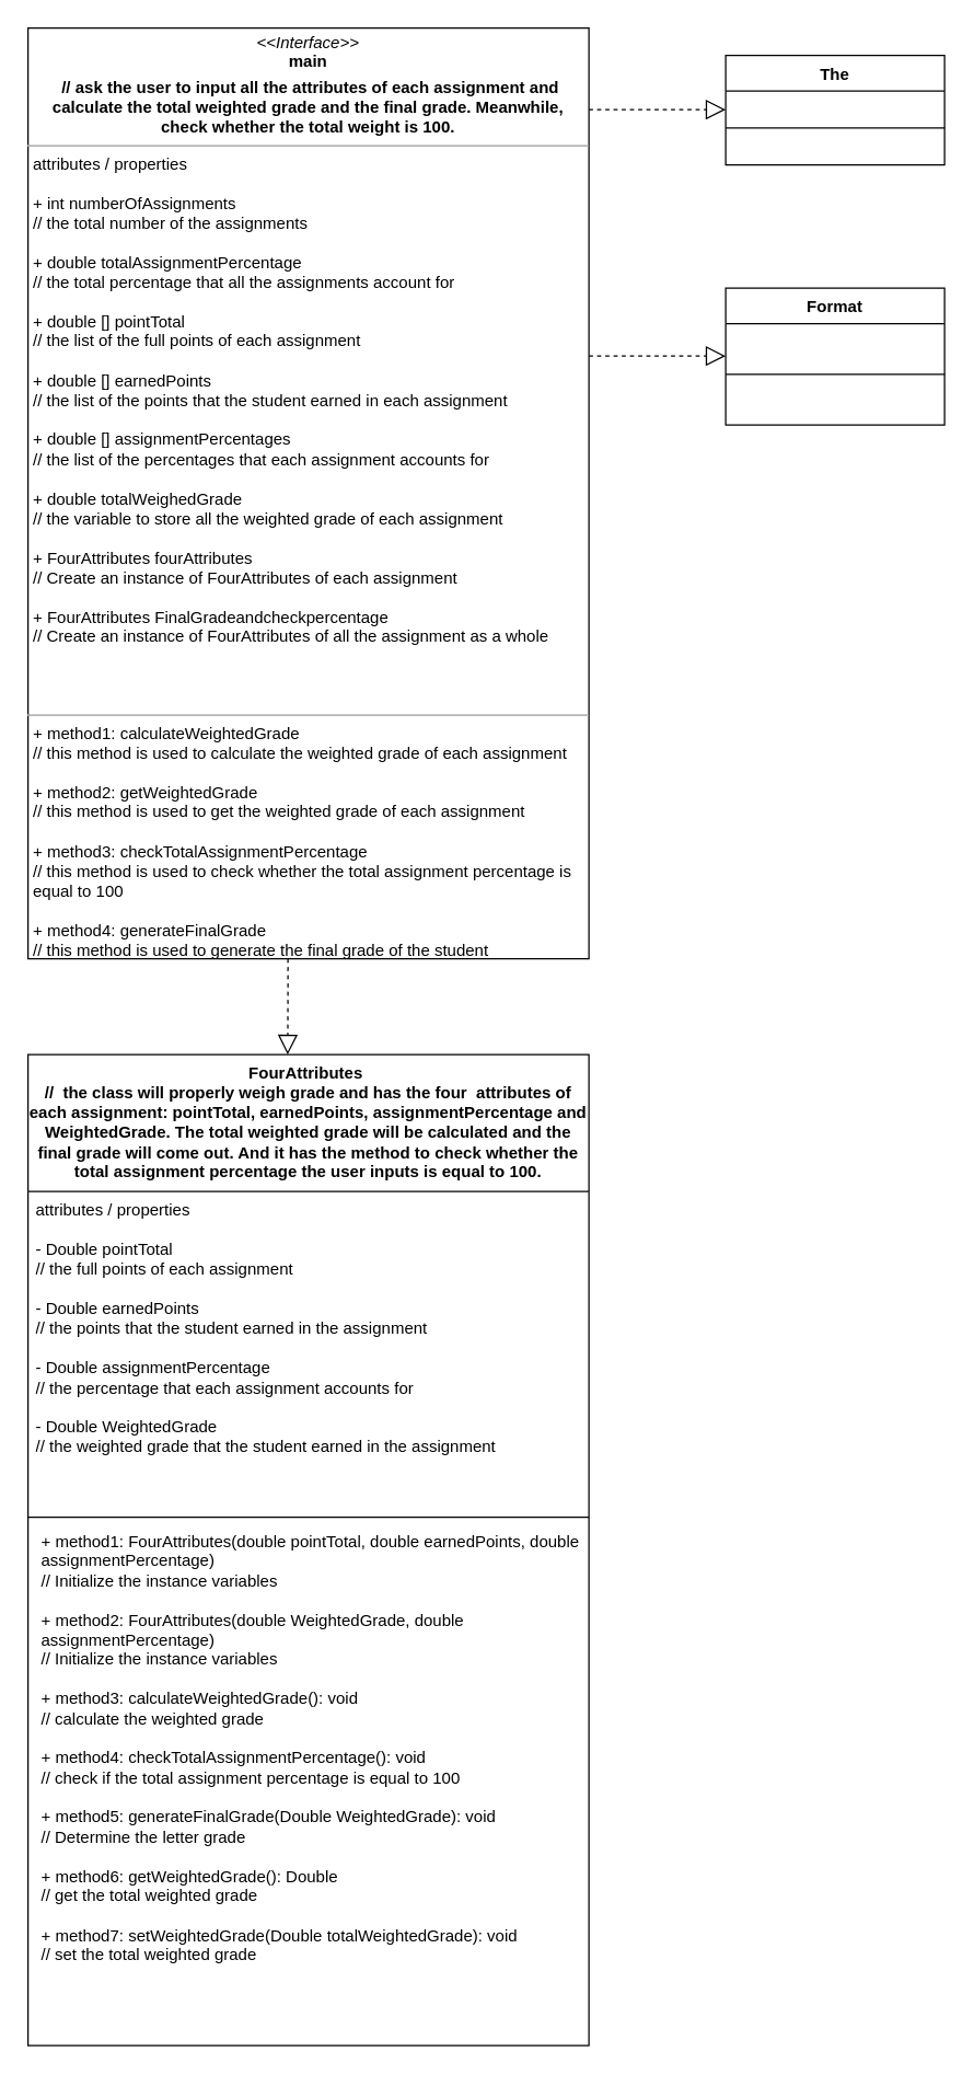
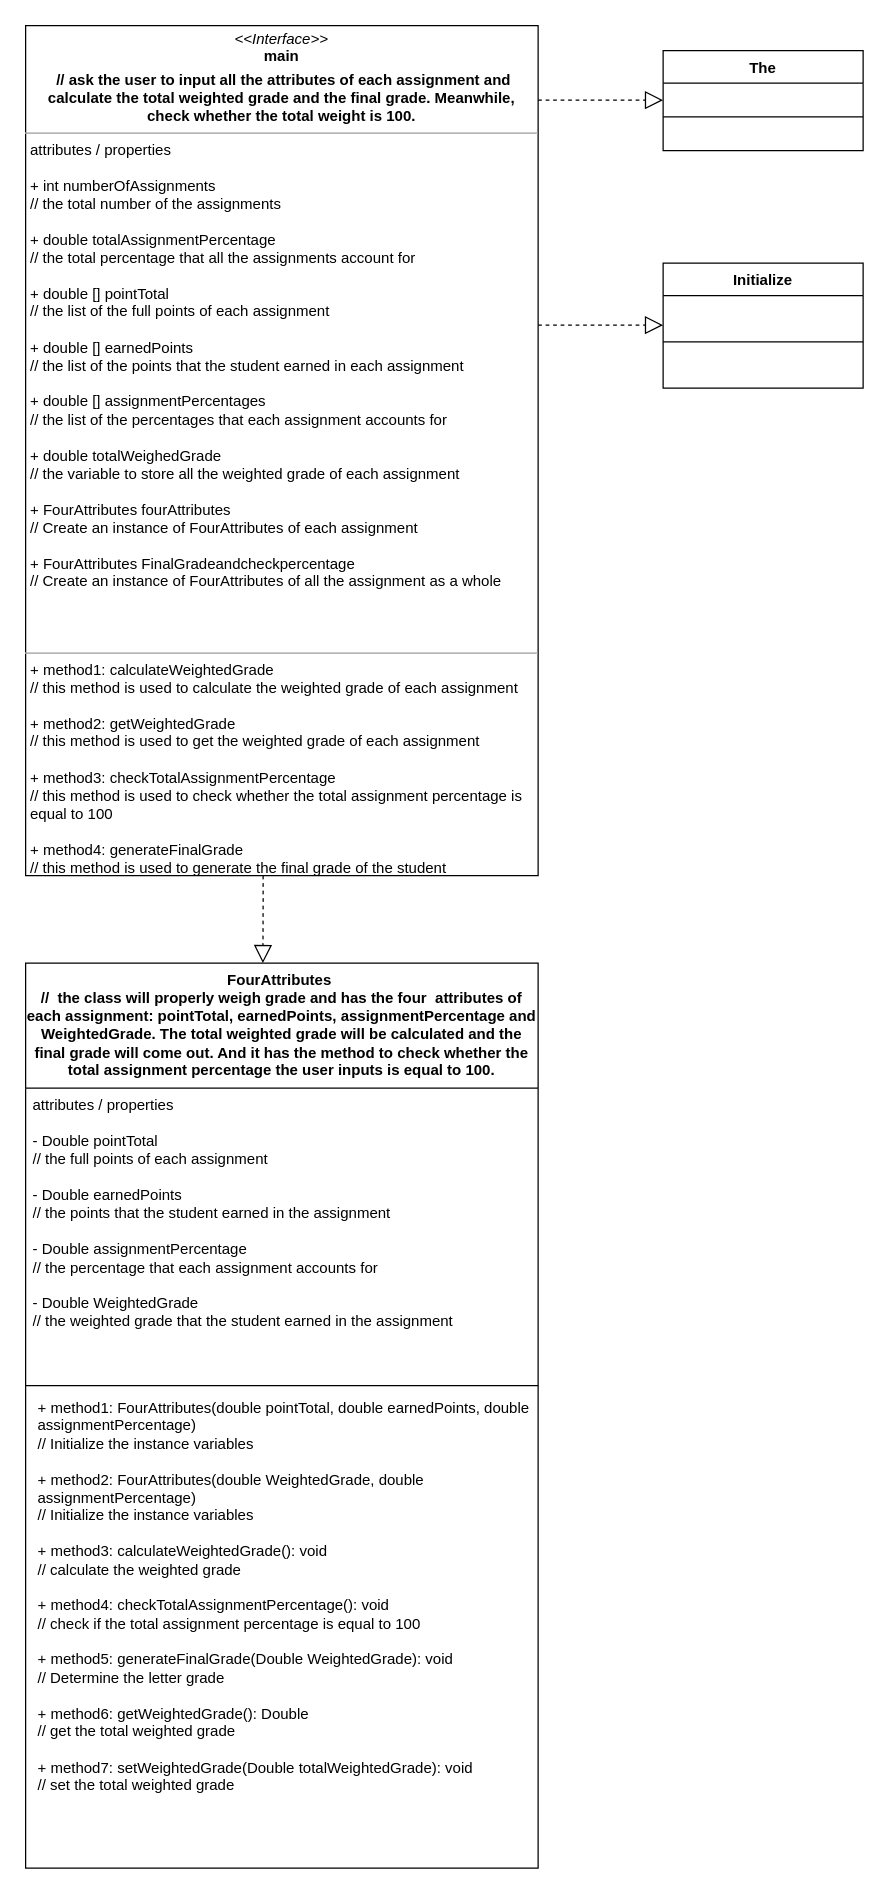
  <mxCell id="0" />
  <mxCell id="1" parent="0" />
  <mxCell id="2" value="&lt;b style=&quot;border-color: var(--border-color);&quot;&gt;FourAttributes&amp;nbsp;&lt;br&gt;// &amp;nbsp;the class will properly weigh grade and has the four &amp;nbsp;attributes of each assignment: pointTotal, earnedPoints, assignmentPercentage and WeightedGrade.&amp;nbsp;&lt;/b&gt;The total weighted grade will be calculated and the final grade will come out. And it has the method to check whether the total assignment percentage the user inputs is equal to 100." style="swimlane;fontStyle=1;align=center;verticalAlign=top;childLayout=stackLayout;horizontal=1;startSize=100;horizontalStack=0;resizeParent=1;resizeParentMax=0;resizeLast=0;collapsible=1;marginBottom=0;whiteSpace=wrap;html=1;" vertex="1" parent="1"><mxGeometry x="20" y="770" width="410" height="724" as="geometry" /></mxCell>
  <mxCell id="3" value="&lt;div style=&quot;border-color: var(--border-color);&quot;&gt;attributes / properties&lt;/div&gt;&lt;div style=&quot;border-color: var(--border-color);&quot;&gt;&lt;br style=&quot;border-color: var(--border-color);&quot;&gt;&lt;/div&gt;&lt;div style=&quot;border-color: var(--border-color);&quot;&gt;- Double pointTotal&lt;/div&gt;&lt;div style=&quot;border-color: var(--border-color);&quot;&gt;// the full points of each assignment&lt;/div&gt;&lt;div style=&quot;border-color: var(--border-color);&quot;&gt;&lt;br&gt;&lt;/div&gt;&lt;div style=&quot;border-color: var(--border-color);&quot;&gt;- Double earnedPoints&lt;/div&gt;&lt;div style=&quot;border-color: var(--border-color);&quot;&gt;// the points that the student earned in the assignment&lt;/div&gt;&lt;div style=&quot;border-color: var(--border-color);&quot;&gt;&lt;br&gt;&lt;/div&gt;&lt;div style=&quot;border-color: var(--border-color);&quot;&gt;- Double assignmentPercentage&lt;/div&gt;&lt;div style=&quot;border-color: var(--border-color);&quot;&gt;// the percentage that each assignment accounts for&lt;/div&gt;&lt;div style=&quot;border-color: var(--border-color);&quot;&gt;&lt;br&gt;&lt;/div&gt;&lt;div style=&quot;border-color: var(--border-color);&quot;&gt;- Double WeightedGrade&lt;/div&gt;&lt;div style=&quot;border-color: var(--border-color);&quot;&gt;// the weighted grade that the student earned in the assignment&amp;nbsp;&lt;/div&gt;" style="text;strokeColor=none;fillColor=none;align=left;verticalAlign=top;spacingLeft=4;spacingRight=4;overflow=hidden;rotatable=0;points=[[0,0.5],[1,0.5]];portConstraint=eastwest;whiteSpace=wrap;html=1;" vertex="1" parent="2"><mxGeometry y="100" width="410" height="234" as="geometry" /></mxCell>
  <mxCell id="4" value="" style="line;strokeWidth=1;fillColor=none;align=left;verticalAlign=middle;spacingTop=-1;spacingLeft=3;spacingRight=3;rotatable=0;labelPosition=right;points=[];portConstraint=eastwest;strokeColor=inherit;" vertex="1" parent="2"><mxGeometry y="334" width="410" height="8" as="geometry" /></mxCell>
  <mxCell id="5" value="&lt;p style=&quot;border-color: var(--border-color); margin: 0px 0px 0px 4px;&quot;&gt;+ method1: FourAttributes(double pointTotal, double earnedPoints, double assignmentPercentage)&lt;/p&gt;&lt;p style=&quot;border-color: var(--border-color); margin: 0px 0px 0px 4px;&quot;&gt;//&amp;nbsp;Initialize the instance variables&lt;/p&gt;&lt;p style=&quot;border-color: var(--border-color); margin: 0px 0px 0px 4px;&quot;&gt;&lt;br&gt;&lt;/p&gt;&lt;p style=&quot;border-color: var(--border-color); margin: 0px 0px 0px 4px;&quot;&gt;+ method2: FourAttributes(double WeightedGrade, double assignmentPercentage)&lt;/p&gt;&lt;p style=&quot;border-color: var(--border-color); margin: 0px 0px 0px 4px;&quot;&gt;// Initialize the instance variables&lt;/p&gt;&lt;p style=&quot;border-color: var(--border-color); margin: 0px 0px 0px 4px;&quot;&gt;&lt;br&gt;&lt;/p&gt;&lt;p style=&quot;border-color: var(--border-color); margin: 0px 0px 0px 4px;&quot;&gt;+ method3:&amp;nbsp;calculateWeightedGrade(): void&lt;/p&gt;&lt;p style=&quot;border-color: var(--border-color); margin: 0px 0px 0px 4px;&quot;&gt;// calculate the weighted grade&lt;/p&gt;&lt;p style=&quot;border-color: var(--border-color); margin: 0px 0px 0px 4px;&quot;&gt;&lt;br&gt;&lt;/p&gt;&lt;p style=&quot;border-color: var(--border-color); margin: 0px 0px 0px 4px;&quot;&gt;+ method4:&amp;nbsp;checkTotalAssignmentPercentage(): void&lt;br&gt;&lt;/p&gt;&lt;p style=&quot;border-color: var(--border-color); margin: 0px 0px 0px 4px;&quot;&gt;// check if the total assignment percentage is equal to 100&lt;/p&gt;&lt;p style=&quot;border-color: var(--border-color); margin: 0px 0px 0px 4px;&quot;&gt;&lt;br&gt;&lt;/p&gt;&lt;p style=&quot;border-color: var(--border-color); margin: 0px 0px 0px 4px;&quot;&gt;+ method5:&amp;nbsp;generateFinalGrade(Double WeightedGrade): void&lt;/p&gt;&lt;p style=&quot;border-color: var(--border-color); margin: 0px 0px 0px 4px;&quot;&gt;//&amp;nbsp;Determine the letter grade&lt;/p&gt;&lt;p style=&quot;border-color: var(--border-color); margin: 0px 0px 0px 4px;&quot;&gt;&lt;br&gt;&lt;/p&gt;&lt;p style=&quot;border-color: var(--border-color); margin: 0px 0px 0px 4px;&quot;&gt;+ method6:&amp;nbsp;getWeightedGrade(): Double&lt;/p&gt;&lt;p style=&quot;border-color: var(--border-color); margin: 0px 0px 0px 4px;&quot;&gt;// get the total weighted grade&lt;/p&gt;&lt;p style=&quot;border-color: var(--border-color); margin: 0px 0px 0px 4px;&quot;&gt;&lt;br&gt;&lt;/p&gt;&lt;p style=&quot;border-color: var(--border-color); margin: 0px 0px 0px 4px;&quot;&gt;+ method7:&amp;nbsp;setWeightedGrade(Double totalWeightedGrade): void&lt;/p&gt;&lt;p style=&quot;border-color: var(--border-color); margin: 0px 0px 0px 4px;&quot;&gt;// set the total weighted grade&lt;/p&gt;" style="text;strokeColor=none;fillColor=none;align=left;verticalAlign=top;spacingLeft=4;spacingRight=4;overflow=hidden;rotatable=0;points=[[0,0.5],[1,0.5]];portConstraint=eastwest;whiteSpace=wrap;html=1;" vertex="1" parent="2"><mxGeometry y="342" width="410" height="382" as="geometry" /></mxCell>
  <mxCell id="6" value="&lt;p style=&quot;margin:0px;margin-top:4px;text-align:center;&quot;&gt;&lt;i&gt;&amp;lt;&amp;lt;Interface&amp;gt;&amp;gt;&lt;/i&gt;&lt;br&gt;&lt;b&gt;main&lt;/b&gt;&lt;/p&gt;&lt;p style=&quot;margin:0px;margin-top:4px;text-align:center;&quot;&gt;&lt;b&gt;&amp;nbsp;// ask the user to input all the attributes of each assignment and calculate the total weighted grade and the final grade. Meanwhile, check whether the total weight is 100.&lt;/b&gt;&lt;/p&gt;&lt;hr size=&quot;1&quot;&gt;&lt;p style=&quot;margin:0px;margin-left:4px;&quot;&gt;attributes / properties&lt;br&gt;&lt;/p&gt;&lt;p style=&quot;margin:0px;margin-left:4px;&quot;&gt;&lt;br&gt;&lt;/p&gt;&lt;p style=&quot;margin:0px;margin-left:4px;&quot;&gt;+ int numberOfAssignments&lt;/p&gt;&lt;p style=&quot;margin:0px;margin-left:4px;&quot;&gt;// the total number of the assignments&lt;/p&gt;&lt;p style=&quot;margin:0px;margin-left:4px;&quot;&gt;&lt;br&gt;&lt;/p&gt;&lt;p style=&quot;margin:0px;margin-left:4px;&quot;&gt;+ double totalAssignmentPercentage&lt;/p&gt;&lt;p style=&quot;margin:0px;margin-left:4px;&quot;&gt;// the total percentage that all the assignments account for&lt;/p&gt;&lt;p style=&quot;margin:0px;margin-left:4px;&quot;&gt;&amp;nbsp;&lt;/p&gt;&lt;p style=&quot;margin:0px;margin-left:4px;&quot;&gt;+&amp;nbsp;double [] pointTotal&lt;/p&gt;&lt;p style=&quot;margin:0px;margin-left:4px;&quot;&gt;// the list of the full points of each assignment&lt;/p&gt;&lt;p style=&quot;margin:0px;margin-left:4px;&quot;&gt;&lt;br&gt;&lt;/p&gt;&lt;p style=&quot;border-color: var(--border-color); margin: 0px 0px 0px 4px;&quot;&gt;+ double []&amp;nbsp;earnedPoints&amp;nbsp;&lt;/p&gt;&lt;p style=&quot;border-color: var(--border-color); margin: 0px 0px 0px 4px;&quot;&gt;// the list of the points that the student earned in each assignment&lt;/p&gt;&lt;p style=&quot;border-color: var(--border-color); margin: 0px 0px 0px 4px;&quot;&gt;&lt;br style=&quot;border-color: var(--border-color);&quot;&gt;&lt;/p&gt;&lt;p style=&quot;border-color: var(--border-color); margin: 0px 0px 0px 4px;&quot;&gt;+ double [] assignmentPercentages&lt;/p&gt;&lt;p style=&quot;border-color: var(--border-color); margin: 0px 0px 0px 4px;&quot;&gt;// the list of the percentages that each assignment accounts for&lt;/p&gt;&lt;p style=&quot;border-color: var(--border-color); margin: 0px 0px 0px 4px;&quot;&gt;&lt;br style=&quot;border-color: var(--border-color);&quot;&gt;&lt;/p&gt;&lt;p style=&quot;border-color: var(--border-color); margin: 0px 0px 0px 4px;&quot;&gt;+ double totalWeighedGrade&lt;/p&gt;&lt;p style=&quot;border-color: var(--border-color); margin: 0px 0px 0px 4px;&quot;&gt;// the variable to store all the weighted grade of each assignment&lt;/p&gt;&lt;p style=&quot;border-color: var(--border-color); margin: 0px 0px 0px 4px;&quot;&gt;&lt;br style=&quot;border-color: var(--border-color);&quot;&gt;&lt;/p&gt;&lt;p style=&quot;border-color: var(--border-color); margin: 0px 0px 0px 4px;&quot;&gt;+&amp;nbsp;FourAttributes fourAttributes&amp;nbsp;&lt;/p&gt;&lt;p style=&quot;border-color: var(--border-color); margin: 0px 0px 0px 4px;&quot;&gt;//&amp;nbsp;Create an instance of FourAttributes of each assignment&lt;/p&gt;&lt;p style=&quot;border-color: var(--border-color); margin: 0px 0px 0px 4px;&quot;&gt;&lt;br style=&quot;border-color: var(--border-color);&quot;&gt;&lt;/p&gt;&lt;p style=&quot;border-color: var(--border-color); margin: 0px 0px 0px 4px;&quot;&gt;+ FourAttributes FinalGradeandcheckpercentage&lt;/p&gt;&lt;p style=&quot;border-color: var(--border-color); margin: 0px 0px 0px 4px;&quot;&gt;//&amp;nbsp;Create an instance of FourAttributes of all the assignment as a whole&lt;/p&gt;&lt;p style=&quot;margin:0px;margin-left:4px;&quot;&gt;&lt;br&gt;&lt;/p&gt;&lt;p style=&quot;margin:0px;margin-left:4px;&quot;&gt;&lt;br&gt;&lt;/p&gt;&lt;p style=&quot;margin:0px;margin-left:4px;&quot;&gt;&lt;br&gt;&lt;/p&gt;&lt;hr size=&quot;1&quot;&gt;&lt;p style=&quot;margin:0px;margin-left:4px;&quot;&gt;+ method1:&amp;nbsp;calculateWeightedGrade&lt;/p&gt;&lt;p style=&quot;margin:0px;margin-left:4px;&quot;&gt;// this method is used to calculate the weighted grade of each assignment&amp;nbsp;&lt;/p&gt;&lt;p style=&quot;margin:0px;margin-left:4px;&quot;&gt;&lt;br&gt;&lt;/p&gt;&lt;p style=&quot;margin:0px;margin-left:4px;&quot;&gt;+ method2:&amp;nbsp;getWeightedGrade&lt;/p&gt;&lt;p style=&quot;margin:0px;margin-left:4px;&quot;&gt;// this method is used to get the weighted grade of each assignment&lt;/p&gt;&lt;p style=&quot;margin:0px;margin-left:4px;&quot;&gt;&lt;br&gt;&lt;/p&gt;&lt;p style=&quot;margin:0px;margin-left:4px;&quot;&gt;+ method3:&amp;nbsp;checkTotalAssignmentPercentage&lt;/p&gt;&lt;p style=&quot;margin:0px;margin-left:4px;&quot;&gt;// this method is used to check whether the total assignment percentage is&amp;nbsp;&lt;/p&gt;&lt;p style=&quot;margin:0px;margin-left:4px;&quot;&gt;equal to 100&lt;/p&gt;&lt;p style=&quot;margin:0px;margin-left:4px;&quot;&gt;&lt;br&gt;&lt;/p&gt;&lt;p style=&quot;margin:0px;margin-left:4px;&quot;&gt;+ method4:&amp;nbsp;generateFinalGrade&lt;/p&gt;&lt;p style=&quot;margin:0px;margin-left:4px;&quot;&gt;// this method is used to generate the final grade of the student&amp;nbsp;&lt;/p&gt;" style="verticalAlign=top;align=left;overflow=fill;html=1;whiteSpace=wrap;" vertex="1" parent="1"><mxGeometry x="20" y="20" width="410" height="680" as="geometry" /></mxCell>
  <mxCell id="7" value="The" style="swimlane;fontStyle=1;align=center;verticalAlign=top;childLayout=stackLayout;horizontal=1;startSize=26;horizontalStack=0;resizeParent=1;resizeParentMax=0;resizeLast=0;collapsible=1;marginBottom=0;whiteSpace=wrap;html=1;" vertex="1" parent="1"><mxGeometry x="530" y="40" width="160" height="80" as="geometry" /></mxCell>
  <mxCell id="8" value="" style="line;strokeWidth=1;fillColor=none;align=left;verticalAlign=middle;spacingTop=-1;spacingLeft=3;spacingRight=3;rotatable=0;labelPosition=right;points=[];portConstraint=eastwest;strokeColor=inherit;" vertex="1" parent="7"><mxGeometry y="26" width="160" height="54" as="geometry" /></mxCell>
- <mxCell id="9" value="Format" style="swimlane;fontStyle=1;align=center;verticalAlign=top;childLayout=stackLayout;horizontal=1;startSize=26;horizontalStack=0;resizeParent=1;resizeParentMax=0;resizeLast=0;collapsible=1;marginBottom=0;whiteSpace=wrap;html=1;" vertex="1" parent="1"><mxGeometry x="530" y="210" width="160" height="100" as="geometry" /></mxCell>
+ <mxCell id="9" value="Initialize" style="swimlane;fontStyle=1;align=center;verticalAlign=top;childLayout=stackLayout;horizontal=1;startSize=26;horizontalStack=0;resizeParent=1;resizeParentMax=0;resizeLast=0;collapsible=1;marginBottom=0;whiteSpace=wrap;html=1;" vertex="1" parent="1"><mxGeometry x="530" y="210" width="160" height="100" as="geometry" /></mxCell>
  <mxCell id="10" value="" style="line;strokeWidth=1;fillColor=none;align=left;verticalAlign=middle;spacingTop=-1;spacingLeft=3;spacingRight=3;rotatable=0;labelPosition=right;points=[];portConstraint=eastwest;strokeColor=inherit;" vertex="1" parent="9"><mxGeometry y="26" width="160" height="74" as="geometry" /></mxCell>
  <mxCell id="11" value="" style="endArrow=block;dashed=1;endFill=0;endSize=12;html=1;rounded=0;" edge="1" parent="1"><mxGeometry width="160" relative="1" as="geometry"><mxPoint x="430" y="79.6" as="sourcePoint" /><mxPoint x="530" y="79.6" as="targetPoint" /></mxGeometry></mxCell>
  <mxCell id="12" value="" style="endArrow=block;dashed=1;endFill=0;endSize=12;html=1;rounded=0;" edge="1" parent="1"><mxGeometry width="160" relative="1" as="geometry"><mxPoint x="430" y="259.6" as="sourcePoint" /><mxPoint x="530" y="259.6" as="targetPoint" /></mxGeometry></mxCell>
  <mxCell id="13" value="" style="endArrow=block;dashed=1;endFill=0;endSize=12;html=1;rounded=0;entryX=0.463;entryY=0;entryDx=0;entryDy=0;entryPerimeter=0;" edge="1" parent="1" target="2"><mxGeometry width="160" relative="1" as="geometry"><mxPoint x="210" y="700" as="sourcePoint" /><mxPoint x="210" y="757.828" as="targetPoint" /><Array as="points"><mxPoint x="210.01" y="720" /></Array></mxGeometry></mxCell>
